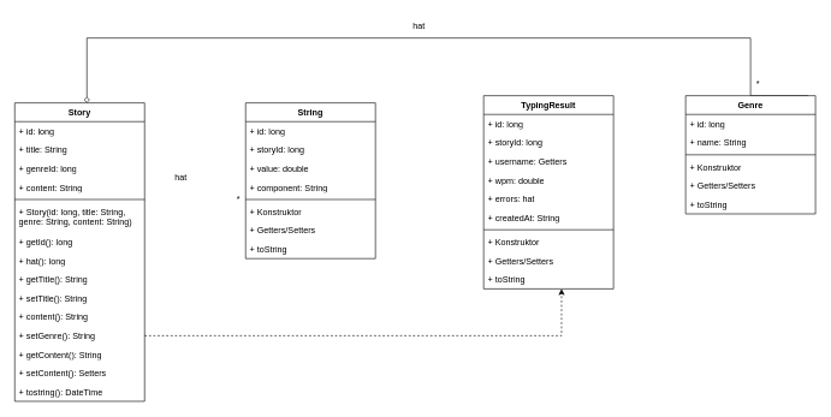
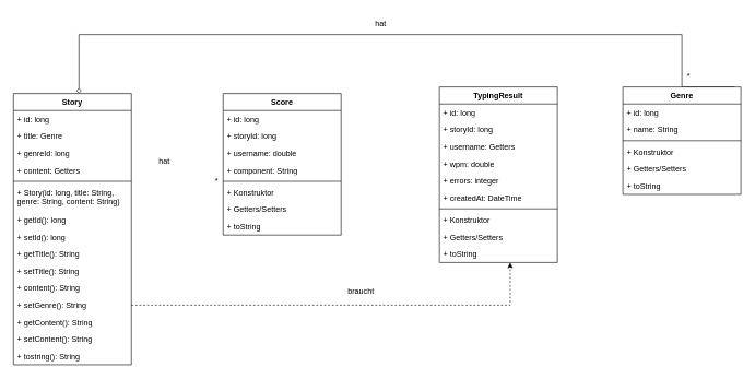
  <mxCell id="0" />
  <mxCell id="1" parent="0" />
- <mxCell id="2" value="String" style="swimlane;fontStyle=1;align=center;verticalAlign=top;childLayout=stackLayout;horizontal=1;startSize=26;horizontalStack=0;resizeParent=1;resizeParentMax=0;resizeLast=0;collapsible=1;marginBottom=0;whiteSpace=wrap;html=1;" vertex="1" parent="1"><mxGeometry x="340" y="142" width="180" height="216" as="geometry" /></mxCell>
+ <mxCell id="2" value="Score" style="swimlane;fontStyle=1;align=center;verticalAlign=top;childLayout=stackLayout;horizontal=1;startSize=26;horizontalStack=0;resizeParent=1;resizeParentMax=0;resizeLast=0;collapsible=1;marginBottom=0;whiteSpace=wrap;html=1;" vertex="1" parent="1"><mxGeometry x="340" y="142" width="180" height="216" as="geometry" /></mxCell>
  <mxCell id="3" value="+ id: long" style="text;strokeColor=none;fillColor=none;align=left;verticalAlign=top;spacingLeft=4;spacingRight=4;overflow=hidden;rotatable=0;points=[[0,0.5],[1,0.5]];portConstraint=eastwest;whiteSpace=wrap;html=1;" vertex="1" parent="2"><mxGeometry y="26" width="180" height="26" as="geometry" /></mxCell>
  <mxCell id="4" value="+ storyId: long" style="text;strokeColor=none;fillColor=none;align=left;verticalAlign=top;spacingLeft=4;spacingRight=4;overflow=hidden;rotatable=0;points=[[0,0.5],[1,0.5]];portConstraint=eastwest;whiteSpace=wrap;html=1;" vertex="1" parent="2"><mxGeometry y="52" width="180" height="26" as="geometry" /></mxCell>
- <mxCell id="5" value="+ value: double" style="text;strokeColor=none;fillColor=none;align=left;verticalAlign=top;spacingLeft=4;spacingRight=4;overflow=hidden;rotatable=0;points=[[0,0.5],[1,0.5]];portConstraint=eastwest;whiteSpace=wrap;html=1;" vertex="1" parent="2"><mxGeometry y="78" width="180" height="26" as="geometry" /></mxCell>
+ <mxCell id="5" value="+ username: double" style="text;strokeColor=none;fillColor=none;align=left;verticalAlign=top;spacingLeft=4;spacingRight=4;overflow=hidden;rotatable=0;points=[[0,0.5],[1,0.5]];portConstraint=eastwest;whiteSpace=wrap;html=1;" vertex="1" parent="2"><mxGeometry y="78" width="180" height="26" as="geometry" /></mxCell>
  <mxCell id="6" value="+ component: String" style="text;strokeColor=none;fillColor=none;align=left;verticalAlign=top;spacingLeft=4;spacingRight=4;overflow=hidden;rotatable=0;points=[[0,0.5],[1,0.5]];portConstraint=eastwest;whiteSpace=wrap;html=1;" vertex="1" parent="2"><mxGeometry y="104" width="180" height="26" as="geometry" /></mxCell>
  <mxCell id="7" value="" style="line;strokeWidth=1;fillColor=none;align=left;verticalAlign=middle;spacingTop=-1;spacingLeft=3;spacingRight=3;rotatable=0;labelPosition=right;points=[];portConstraint=eastwest;strokeColor=inherit;" vertex="1" parent="2"><mxGeometry y="130" width="180" height="8" as="geometry" /></mxCell>
  <mxCell id="8" value="+ Konstruktor" style="text;strokeColor=none;fillColor=none;align=left;verticalAlign=top;spacingLeft=4;spacingRight=4;overflow=hidden;rotatable=0;points=[[0,0.5],[1,0.5]];portConstraint=eastwest;whiteSpace=wrap;html=1;" vertex="1" parent="2"><mxGeometry y="138" width="180" height="26" as="geometry" /></mxCell>
  <mxCell id="9" value="+ Getters/Setters" style="text;strokeColor=none;fillColor=none;align=left;verticalAlign=top;spacingLeft=4;spacingRight=4;overflow=hidden;rotatable=0;points=[[0,0.5],[1,0.5]];portConstraint=eastwest;whiteSpace=wrap;html=1;" vertex="1" parent="2"><mxGeometry y="164" width="180" height="26" as="geometry" /></mxCell>
  <mxCell id="10" value="+ toString" style="text;strokeColor=none;fillColor=none;align=left;verticalAlign=top;spacingLeft=4;spacingRight=4;overflow=hidden;rotatable=0;points=[[0,0.5],[1,0.5]];portConstraint=eastwest;whiteSpace=wrap;html=1;" vertex="1" parent="2"><mxGeometry y="190" width="180" height="26" as="geometry" /></mxCell>
  <mxCell id="11" value="TypingResult" style="swimlane;fontStyle=1;align=center;verticalAlign=top;childLayout=stackLayout;horizontal=1;startSize=26;horizontalStack=0;resizeParent=1;resizeParentMax=0;resizeLast=0;collapsible=1;marginBottom=0;whiteSpace=wrap;html=1;" vertex="1" parent="1"><mxGeometry x="670" y="132" width="180" height="268" as="geometry" /></mxCell>
  <mxCell id="12" value="+ id: long" style="text;strokeColor=none;fillColor=none;align=left;verticalAlign=top;spacingLeft=4;spacingRight=4;overflow=hidden;rotatable=0;points=[[0,0.5],[1,0.5]];portConstraint=eastwest;whiteSpace=wrap;html=1;" vertex="1" parent="11"><mxGeometry y="26" width="180" height="26" as="geometry" /></mxCell>
  <mxCell id="13" value="+ storyId: long" style="text;strokeColor=none;fillColor=none;align=left;verticalAlign=top;spacingLeft=4;spacingRight=4;overflow=hidden;rotatable=0;points=[[0,0.5],[1,0.5]];portConstraint=eastwest;whiteSpace=wrap;html=1;" vertex="1" parent="11"><mxGeometry y="52" width="180" height="26" as="geometry" /></mxCell>
  <mxCell id="14" value="+ username: Getters" style="text;strokeColor=none;fillColor=none;align=left;verticalAlign=top;spacingLeft=4;spacingRight=4;overflow=hidden;rotatable=0;points=[[0,0.5],[1,0.5]];portConstraint=eastwest;whiteSpace=wrap;html=1;" vertex="1" parent="11"><mxGeometry y="78" width="180" height="26" as="geometry" /></mxCell>
  <mxCell id="15" value="+ wpm: double" style="text;strokeColor=none;fillColor=none;align=left;verticalAlign=top;spacingLeft=4;spacingRight=4;overflow=hidden;rotatable=0;points=[[0,0.5],[1,0.5]];portConstraint=eastwest;whiteSpace=wrap;html=1;" vertex="1" parent="11"><mxGeometry y="104" width="180" height="26" as="geometry" /></mxCell>
- <mxCell id="16" value="+ errors: hat" style="text;strokeColor=none;fillColor=none;align=left;verticalAlign=top;spacingLeft=4;spacingRight=4;overflow=hidden;rotatable=0;points=[[0,0.5],[1,0.5]];portConstraint=eastwest;whiteSpace=wrap;html=1;" vertex="1" parent="11"><mxGeometry y="130" width="180" height="26" as="geometry" /></mxCell>
- <mxCell id="17" value="+ createdAt: String" style="text;strokeColor=none;fillColor=none;align=left;verticalAlign=top;spacingLeft=4;spacingRight=4;overflow=hidden;rotatable=0;points=[[0,0.5],[1,0.5]];portConstraint=eastwest;whiteSpace=wrap;html=1;" vertex="1" parent="11"><mxGeometry y="156" width="180" height="26" as="geometry" /></mxCell>
+ <mxCell id="16" value="+ errors: integer" style="text;strokeColor=none;fillColor=none;align=left;verticalAlign=top;spacingLeft=4;spacingRight=4;overflow=hidden;rotatable=0;points=[[0,0.5],[1,0.5]];portConstraint=eastwest;whiteSpace=wrap;html=1;" vertex="1" parent="11"><mxGeometry y="130" width="180" height="26" as="geometry" /></mxCell>
+ <mxCell id="17" value="+ createdAt: DateTime" style="text;strokeColor=none;fillColor=none;align=left;verticalAlign=top;spacingLeft=4;spacingRight=4;overflow=hidden;rotatable=0;points=[[0,0.5],[1,0.5]];portConstraint=eastwest;whiteSpace=wrap;html=1;" vertex="1" parent="11"><mxGeometry y="156" width="180" height="26" as="geometry" /></mxCell>
  <mxCell id="18" value="" style="line;strokeWidth=1;fillColor=none;align=left;verticalAlign=middle;spacingTop=-1;spacingLeft=3;spacingRight=3;rotatable=0;labelPosition=right;points=[];portConstraint=eastwest;strokeColor=inherit;" vertex="1" parent="11"><mxGeometry y="182" width="180" height="8" as="geometry" /></mxCell>
  <mxCell id="19" value="+ Konstruktor" style="text;strokeColor=none;fillColor=none;align=left;verticalAlign=top;spacingLeft=4;spacingRight=4;overflow=hidden;rotatable=0;points=[[0,0.5],[1,0.5]];portConstraint=eastwest;whiteSpace=wrap;html=1;" vertex="1" parent="11"><mxGeometry y="190" width="180" height="26" as="geometry" /></mxCell>
  <mxCell id="20" value="+ Getters/Setters" style="text;strokeColor=none;fillColor=none;align=left;verticalAlign=top;spacingLeft=4;spacingRight=4;overflow=hidden;rotatable=0;points=[[0,0.5],[1,0.5]];portConstraint=eastwest;whiteSpace=wrap;html=1;" vertex="1" parent="11"><mxGeometry y="216" width="180" height="26" as="geometry" /></mxCell>
  <mxCell id="21" value="+ toString" style="text;strokeColor=none;fillColor=none;align=left;verticalAlign=top;spacingLeft=4;spacingRight=4;overflow=hidden;rotatable=0;points=[[0,0.5],[1,0.5]];portConstraint=eastwest;whiteSpace=wrap;html=1;" vertex="1" parent="11"><mxGeometry y="242" width="180" height="26" as="geometry" /></mxCell>
  <mxCell id="22" style="edgeStyle=orthogonalEdgeStyle;rounded=0;orthogonalLoop=1;jettySize=auto;html=1;entryX=0.5;entryY=0;entryDx=0;entryDy=0;endArrow=diamond;endFill=0;" edge="1" parent="1"><mxGeometry relative="1" as="geometry"><mxPoint x="1120" y="132" as="sourcePoint" /><mxPoint x="120" y="142" as="targetPoint" /><Array as="points"><mxPoint x="1040" y="132" /><mxPoint x="1040" y="52" /><mxPoint x="120" y="52" /></Array></mxGeometry></mxCell>
  <mxCell id="23" value="Genre" style="swimlane;fontStyle=1;align=center;verticalAlign=top;childLayout=stackLayout;horizontal=1;startSize=26;horizontalStack=0;resizeParent=1;resizeParentMax=0;resizeLast=0;collapsible=1;marginBottom=0;whiteSpace=wrap;html=1;" vertex="1" parent="1"><mxGeometry x="950" y="132" width="180" height="164" as="geometry" /></mxCell>
  <mxCell id="24" value="+ id: long" style="text;strokeColor=none;fillColor=none;align=left;verticalAlign=top;spacingLeft=4;spacingRight=4;overflow=hidden;rotatable=0;points=[[0,0.5],[1,0.5]];portConstraint=eastwest;whiteSpace=wrap;html=1;" vertex="1" parent="23"><mxGeometry y="26" width="180" height="26" as="geometry" /></mxCell>
  <mxCell id="25" value="+ name: String" style="text;strokeColor=none;fillColor=none;align=left;verticalAlign=top;spacingLeft=4;spacingRight=4;overflow=hidden;rotatable=0;points=[[0,0.5],[1,0.5]];portConstraint=eastwest;whiteSpace=wrap;html=1;" vertex="1" parent="23"><mxGeometry y="52" width="180" height="26" as="geometry" /></mxCell>
  <mxCell id="26" value="" style="line;strokeWidth=1;fillColor=none;align=left;verticalAlign=middle;spacingTop=-1;spacingLeft=3;spacingRight=3;rotatable=0;labelPosition=right;points=[];portConstraint=eastwest;strokeColor=inherit;" vertex="1" parent="23"><mxGeometry y="78" width="180" height="8" as="geometry" /></mxCell>
  <mxCell id="27" value="+ Konstruktor" style="text;strokeColor=none;fillColor=none;align=left;verticalAlign=top;spacingLeft=4;spacingRight=4;overflow=hidden;rotatable=0;points=[[0,0.5],[1,0.5]];portConstraint=eastwest;whiteSpace=wrap;html=1;" vertex="1" parent="23"><mxGeometry y="86" width="180" height="26" as="geometry" /></mxCell>
  <mxCell id="28" value="+ Getters/Setters" style="text;strokeColor=none;fillColor=none;align=left;verticalAlign=top;spacingLeft=4;spacingRight=4;overflow=hidden;rotatable=0;points=[[0,0.5],[1,0.5]];portConstraint=eastwest;whiteSpace=wrap;html=1;" vertex="1" parent="23"><mxGeometry y="112" width="180" height="26" as="geometry" /></mxCell>
  <mxCell id="29" value="+ toString" style="text;strokeColor=none;fillColor=none;align=left;verticalAlign=top;spacingLeft=4;spacingRight=4;overflow=hidden;rotatable=0;points=[[0,0.5],[1,0.5]];portConstraint=eastwest;whiteSpace=wrap;html=1;" vertex="1" parent="23"><mxGeometry y="138" width="180" height="26" as="geometry" /></mxCell>
  <mxCell id="30" value="Story" style="swimlane;fontStyle=1;align=center;verticalAlign=top;childLayout=stackLayout;horizontal=1;startSize=26;horizontalStack=0;resizeParent=1;resizeParentMax=0;resizeLast=0;collapsible=1;marginBottom=0;whiteSpace=wrap;html=1;" vertex="1" parent="1"><mxGeometry x="20" y="142" width="180" height="414" as="geometry" /></mxCell>
  <mxCell id="31" value="+ id: long" style="text;strokeColor=none;fillColor=none;align=left;verticalAlign=top;spacingLeft=4;spacingRight=4;overflow=hidden;rotatable=0;points=[[0,0.5],[1,0.5]];portConstraint=eastwest;whiteSpace=wrap;html=1;" vertex="1" parent="30"><mxGeometry y="26" width="180" height="26" as="geometry" /></mxCell>
- <mxCell id="32" value="+ title: String" style="text;strokeColor=none;fillColor=none;align=left;verticalAlign=top;spacingLeft=4;spacingRight=4;overflow=hidden;rotatable=0;points=[[0,0.5],[1,0.5]];portConstraint=eastwest;whiteSpace=wrap;html=1;" vertex="1" parent="30"><mxGeometry y="52" width="180" height="26" as="geometry" /></mxCell>
+ <mxCell id="32" value="+ title: Genre" style="text;strokeColor=none;fillColor=none;align=left;verticalAlign=top;spacingLeft=4;spacingRight=4;overflow=hidden;rotatable=0;points=[[0,0.5],[1,0.5]];portConstraint=eastwest;whiteSpace=wrap;html=1;" vertex="1" parent="30"><mxGeometry y="52" width="180" height="26" as="geometry" /></mxCell>
  <mxCell id="33" value="+ genreId: long" style="text;strokeColor=none;fillColor=none;align=left;verticalAlign=top;spacingLeft=4;spacingRight=4;overflow=hidden;rotatable=0;points=[[0,0.5],[1,0.5]];portConstraint=eastwest;whiteSpace=wrap;html=1;" vertex="1" parent="30"><mxGeometry y="78" width="180" height="26" as="geometry" /></mxCell>
- <mxCell id="34" value="+ content: String" style="text;strokeColor=none;fillColor=none;align=left;verticalAlign=top;spacingLeft=4;spacingRight=4;overflow=hidden;rotatable=0;points=[[0,0.5],[1,0.5]];portConstraint=eastwest;whiteSpace=wrap;html=1;" vertex="1" parent="30"><mxGeometry y="104" width="180" height="26" as="geometry" /></mxCell>
+ <mxCell id="34" value="+ content: Getters" style="text;strokeColor=none;fillColor=none;align=left;verticalAlign=top;spacingLeft=4;spacingRight=4;overflow=hidden;rotatable=0;points=[[0,0.5],[1,0.5]];portConstraint=eastwest;whiteSpace=wrap;html=1;" vertex="1" parent="30"><mxGeometry y="104" width="180" height="26" as="geometry" /></mxCell>
  <mxCell id="35" value="" style="line;strokeWidth=1;fillColor=none;align=left;verticalAlign=middle;spacingTop=-1;spacingLeft=3;spacingRight=3;rotatable=0;labelPosition=right;points=[];portConstraint=eastwest;strokeColor=inherit;" vertex="1" parent="30"><mxGeometry y="130" width="180" height="8" as="geometry" /></mxCell>
  <mxCell id="36" value="+ Story(id: long, title: String, genre: String, content: String)" style="text;strokeColor=none;fillColor=none;align=left;verticalAlign=top;spacingLeft=4;spacingRight=4;overflow=hidden;rotatable=0;points=[[0,0.5],[1,0.5]];portConstraint=eastwest;whiteSpace=wrap;html=1;" vertex="1" parent="30"><mxGeometry y="138" width="180" height="42" as="geometry" /></mxCell>
  <mxCell id="37" value="+ getId(): long" style="text;strokeColor=none;fillColor=none;align=left;verticalAlign=top;spacingLeft=4;spacingRight=4;overflow=hidden;rotatable=0;points=[[0,0.5],[1,0.5]];portConstraint=eastwest;whiteSpace=wrap;html=1;" vertex="1" parent="30"><mxGeometry y="180" width="180" height="26" as="geometry" /></mxCell>
- <mxCell id="38" value="+ hat(): long" style="text;strokeColor=none;fillColor=none;align=left;verticalAlign=top;spacingLeft=4;spacingRight=4;overflow=hidden;rotatable=0;points=[[0,0.5],[1,0.5]];portConstraint=eastwest;whiteSpace=wrap;html=1;" vertex="1" parent="30"><mxGeometry y="206" width="180" height="26" as="geometry" /></mxCell>
+ <mxCell id="38" value="+ setId(): long" style="text;strokeColor=none;fillColor=none;align=left;verticalAlign=top;spacingLeft=4;spacingRight=4;overflow=hidden;rotatable=0;points=[[0,0.5],[1,0.5]];portConstraint=eastwest;whiteSpace=wrap;html=1;" vertex="1" parent="30"><mxGeometry y="206" width="180" height="26" as="geometry" /></mxCell>
  <mxCell id="39" value="+ getTitle(): String" style="text;strokeColor=none;fillColor=none;align=left;verticalAlign=top;spacingLeft=4;spacingRight=4;overflow=hidden;rotatable=0;points=[[0,0.5],[1,0.5]];portConstraint=eastwest;whiteSpace=wrap;html=1;" vertex="1" parent="30"><mxGeometry y="232" width="180" height="26" as="geometry" /></mxCell>
  <mxCell id="40" value="+ setTitle(): String" style="text;strokeColor=none;fillColor=none;align=left;verticalAlign=top;spacingLeft=4;spacingRight=4;overflow=hidden;rotatable=0;points=[[0,0.5],[1,0.5]];portConstraint=eastwest;whiteSpace=wrap;html=1;" vertex="1" parent="30"><mxGeometry y="258" width="180" height="26" as="geometry" /></mxCell>
  <mxCell id="41" value="+ content(): String" style="text;strokeColor=none;fillColor=none;align=left;verticalAlign=top;spacingLeft=4;spacingRight=4;overflow=hidden;rotatable=0;points=[[0,0.5],[1,0.5]];portConstraint=eastwest;whiteSpace=wrap;html=1;" vertex="1" parent="30"><mxGeometry y="284" width="180" height="26" as="geometry" /></mxCell>
  <mxCell id="42" value="+ setGenre(): String" style="text;strokeColor=none;fillColor=none;align=left;verticalAlign=top;spacingLeft=4;spacingRight=4;overflow=hidden;rotatable=0;points=[[0,0.5],[1,0.5]];portConstraint=eastwest;whiteSpace=wrap;html=1;" vertex="1" parent="30"><mxGeometry y="310" width="180" height="26" as="geometry" /></mxCell>
  <mxCell id="43" value="+ getContent(): String" style="text;strokeColor=none;fillColor=none;align=left;verticalAlign=top;spacingLeft=4;spacingRight=4;overflow=hidden;rotatable=0;points=[[0,0.5],[1,0.5]];portConstraint=eastwest;whiteSpace=wrap;html=1;" vertex="1" parent="30"><mxGeometry y="336" width="180" height="26" as="geometry" /></mxCell>
- <mxCell id="44" value="+ setContent(): Setters" style="text;strokeColor=none;fillColor=none;align=left;verticalAlign=top;spacingLeft=4;spacingRight=4;overflow=hidden;rotatable=0;points=[[0,0.5],[1,0.5]];portConstraint=eastwest;whiteSpace=wrap;html=1;" vertex="1" parent="30"><mxGeometry y="362" width="180" height="26" as="geometry" /></mxCell>
- <mxCell id="45" value="+ tostring(): DateTime" style="text;strokeColor=none;fillColor=none;align=left;verticalAlign=top;spacingLeft=4;spacingRight=4;overflow=hidden;rotatable=0;points=[[0,0.5],[1,0.5]];portConstraint=eastwest;whiteSpace=wrap;html=1;" vertex="1" parent="30"><mxGeometry y="388" width="180" height="26" as="geometry" /></mxCell>
+ <mxCell id="44" value="+ setContent(): String" style="text;strokeColor=none;fillColor=none;align=left;verticalAlign=top;spacingLeft=4;spacingRight=4;overflow=hidden;rotatable=0;points=[[0,0.5],[1,0.5]];portConstraint=eastwest;whiteSpace=wrap;html=1;" vertex="1" parent="30"><mxGeometry y="362" width="180" height="26" as="geometry" /></mxCell>
+ <mxCell id="45" value="+ tostring(): String" style="text;strokeColor=none;fillColor=none;align=left;verticalAlign=top;spacingLeft=4;spacingRight=4;overflow=hidden;rotatable=0;points=[[0,0.5],[1,0.5]];portConstraint=eastwest;whiteSpace=wrap;html=1;" vertex="1" parent="30"><mxGeometry y="388" width="180" height="26" as="geometry" /></mxCell>
  <mxCell id="46" style="edgeStyle=orthogonalEdgeStyle;rounded=0;orthogonalLoop=1;jettySize=auto;html=1;exitX=1;exitY=0.5;exitDx=0;exitDy=0;entryX=0.6;entryY=1;entryDx=0;entryDy=0;entryPerimeter=0;dashed=1;" edge="1" parent="1" source="42" target="21"><mxGeometry relative="1" as="geometry" /></mxCell>
  <mxCell id="47" value="hat" style="text;html=1;align=center;verticalAlign=middle;resizable=0;points=[];autosize=1;strokeColor=none;fillColor=none;" vertex="1" parent="1"><mxGeometry x="560" y="20" width="40" height="30" as="geometry" /></mxCell>
  <mxCell id="48" value="*" style="text;html=1;align=center;verticalAlign=middle;resizable=0;points=[];autosize=1;strokeColor=none;fillColor=none;" vertex="1" parent="1"><mxGeometry x="1035" y="100" width="30" height="30" as="geometry" /></mxCell>
  <mxCell id="49" value="hat" style="text;html=1;align=center;verticalAlign=middle;resizable=0;points=[];autosize=1;strokeColor=none;fillColor=none;" vertex="1" parent="1"><mxGeometry x="230" y="230" width="40" height="30" as="geometry" /></mxCell>
  <mxCell id="50" value="*" style="text;html=1;align=center;verticalAlign=middle;resizable=0;points=[];autosize=1;strokeColor=none;fillColor=none;" vertex="1" parent="1"><mxGeometry x="315" y="260" width="30" height="30" as="geometry" /></mxCell>
+ <mxCell id="51" value="braucht" style="text;html=1;align=center;verticalAlign=middle;resizable=0;points=[];autosize=1;strokeColor=none;fillColor=none;" vertex="1" parent="1"><mxGeometry x="520" y="430" width="60" height="30" as="geometry" /></mxCell>
